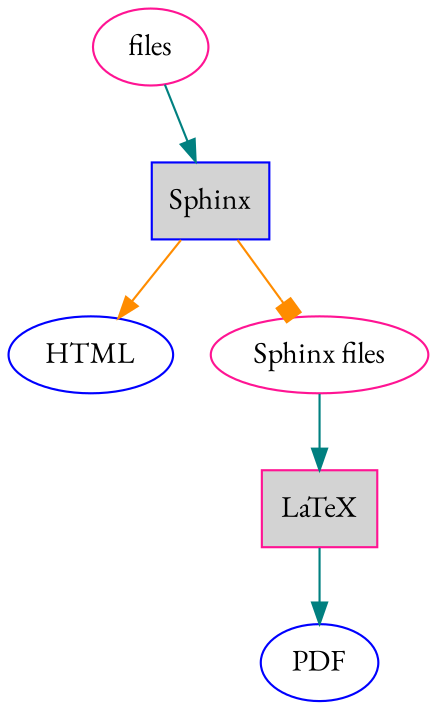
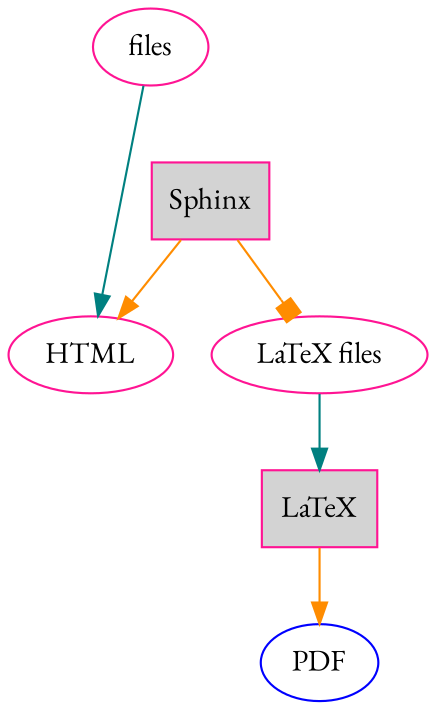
  digraph {
    fontname="EB Garamond"
    node [color=blue fontname="EB Garamond"]
    edge [arrowhead=normal color=darkorange fontname="EB Garamond"]
-   Sphinx [fillcolor=lightgrey shape=box style=filled]
-   HTML
-   "LaTeX files" [color=deeppink label="Sphinx files"]
+   Sphinx [color=deeppink fillcolor=lightgrey shape=box style=filled]
+   HTML [color=deeppink]
+   "LaTeX files" [color=deeppink]
    LaTeX [color=deeppink fillcolor=lightgrey shape=box style=filled]
    PDF
    n6 [color=deeppink label=files]
    Sphinx -> HTML
    Sphinx -> "LaTeX files" [arrowhead=box]
    "LaTeX files" -> LaTeX [color=teal]
-   LaTeX -> PDF [color=teal]
-   n6 -> Sphinx [color=teal]
+   LaTeX -> PDF
+   n6 -> HTML [color=teal]
  }
